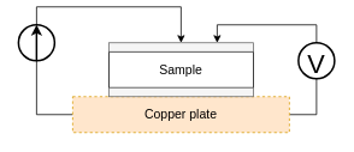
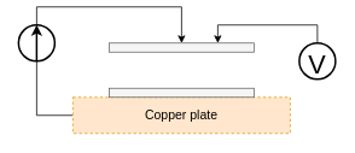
  <mxCell id="0" />
  <mxCell id="1" parent="0" />
  <mxCell id="2" style="edgeStyle=orthogonalEdgeStyle;rounded=0;orthogonalLoop=1;jettySize=auto;html=1;exitX=0;exitY=0.5;exitDx=0;exitDy=0;entryX=0.5;entryY=1;entryDx=0;entryDy=0;endArrow=none;endFill=0;" edge="1" parent="1" source="4" target="7"><mxGeometry relative="1" as="geometry" /></mxCell>
- <mxCell id="3" style="edgeStyle=orthogonalEdgeStyle;rounded=0;orthogonalLoop=1;jettySize=auto;html=1;exitX=1;exitY=0.5;exitDx=0;exitDy=0;entryX=0.5;entryY=1;entryDx=0;entryDy=0;fontSize=14;endArrow=none;endFill=0;" edge="1" parent="1" source="4" target="9"><mxGeometry relative="1" as="geometry" /></mxCell>
  <mxCell id="4" value="&lt;font style=&quot;font-size: 14px&quot;&gt;Copper plate&lt;/font&gt;" style="rounded=0;whiteSpace=wrap;html=1;fillColor=#ffe6cc;strokeColor=#d79b00;dashed=1;" vertex="1" parent="1"><mxGeometry x="80" y="100" width="240" height="40" as="geometry" /></mxCell>
- <mxCell id="5" value="&lt;font style=&quot;font-size: 14px&quot;&gt;Sample&lt;/font&gt;" style="rounded=0;whiteSpace=wrap;html=1;gradientColor=#ffffff;" vertex="1" parent="1"><mxGeometry x="120" y="50" width="160" height="40" as="geometry" /></mxCell>
  <mxCell id="6" style="edgeStyle=orthogonalEdgeStyle;rounded=0;orthogonalLoop=1;jettySize=auto;html=1;exitX=0.5;exitY=0;exitDx=0;exitDy=0;entryX=0.5;entryY=0;entryDx=0;entryDy=0;fontSize=14;endArrow=classic;endFill=1;" edge="1" parent="1" source="7" target="12"><mxGeometry relative="1" as="geometry" /></mxCell>
  <mxCell id="7" value="" style="ellipse;whiteSpace=wrap;html=1;aspect=fixed;labelBackgroundColor=none;fontSize=17;strokeWidth=2;rotation=90;direction=north;" vertex="1" parent="1"><mxGeometry x="20" y="20" width="40" height="40" as="geometry" /></mxCell>
  <mxCell id="8" style="edgeStyle=orthogonalEdgeStyle;rounded=0;orthogonalLoop=1;jettySize=auto;html=1;exitX=0.5;exitY=0;exitDx=0;exitDy=0;entryX=0.75;entryY=0;entryDx=0;entryDy=0;fontSize=14;endArrow=classic;endFill=1;" edge="1" parent="1" source="9" target="12"><mxGeometry relative="1" as="geometry" /></mxCell>
  <mxCell id="9" value="&lt;font style=&quot;font-size: 29px;&quot;&gt;V&lt;/font&gt;" style="ellipse;whiteSpace=wrap;html=1;aspect=fixed;labelBackgroundColor=none;fontSize=29;strokeWidth=2;verticalAlign=top;" vertex="1" parent="1"><mxGeometry x="330" y="40" width="40" height="40" as="geometry" /></mxCell>
  <mxCell id="10" value="" style="endArrow=classic;html=1;rounded=0;fontSize=17;entryX=0.5;entryY=0;entryDx=0;entryDy=0;exitX=0.5;exitY=1;exitDx=0;exitDy=0;strokeWidth=2;" edge="1" parent="1" source="7" target="7"><mxGeometry width="50" height="50" relative="1" as="geometry"><mxPoint x="-220" y="390" as="sourcePoint" /><mxPoint x="-170" y="340" as="targetPoint" /></mxGeometry></mxCell>
  <mxCell id="11" value="" style="rounded=0;whiteSpace=wrap;html=1;fontSize=14;fillColor=#f5f5f5;fontColor=#333333;strokeColor=#666666;" vertex="1" parent="1"><mxGeometry x="120" y="90" width="160" height="10" as="geometry" /></mxCell>
  <mxCell id="12" value="" style="rounded=0;whiteSpace=wrap;html=1;fontSize=14;fillColor=#f5f5f5;fontColor=#333333;strokeColor=#666666;" vertex="1" parent="1"><mxGeometry x="120" y="40" width="160" height="10" as="geometry" /></mxCell>
